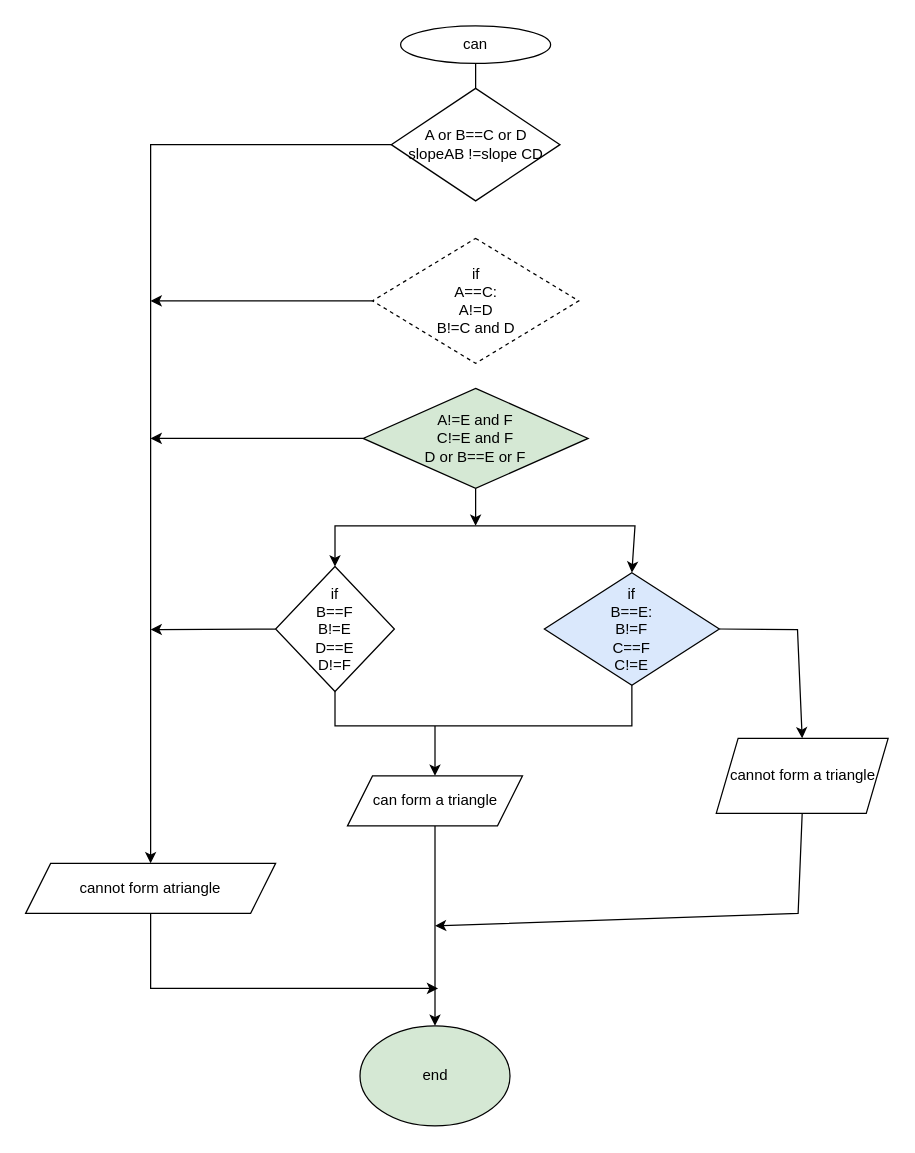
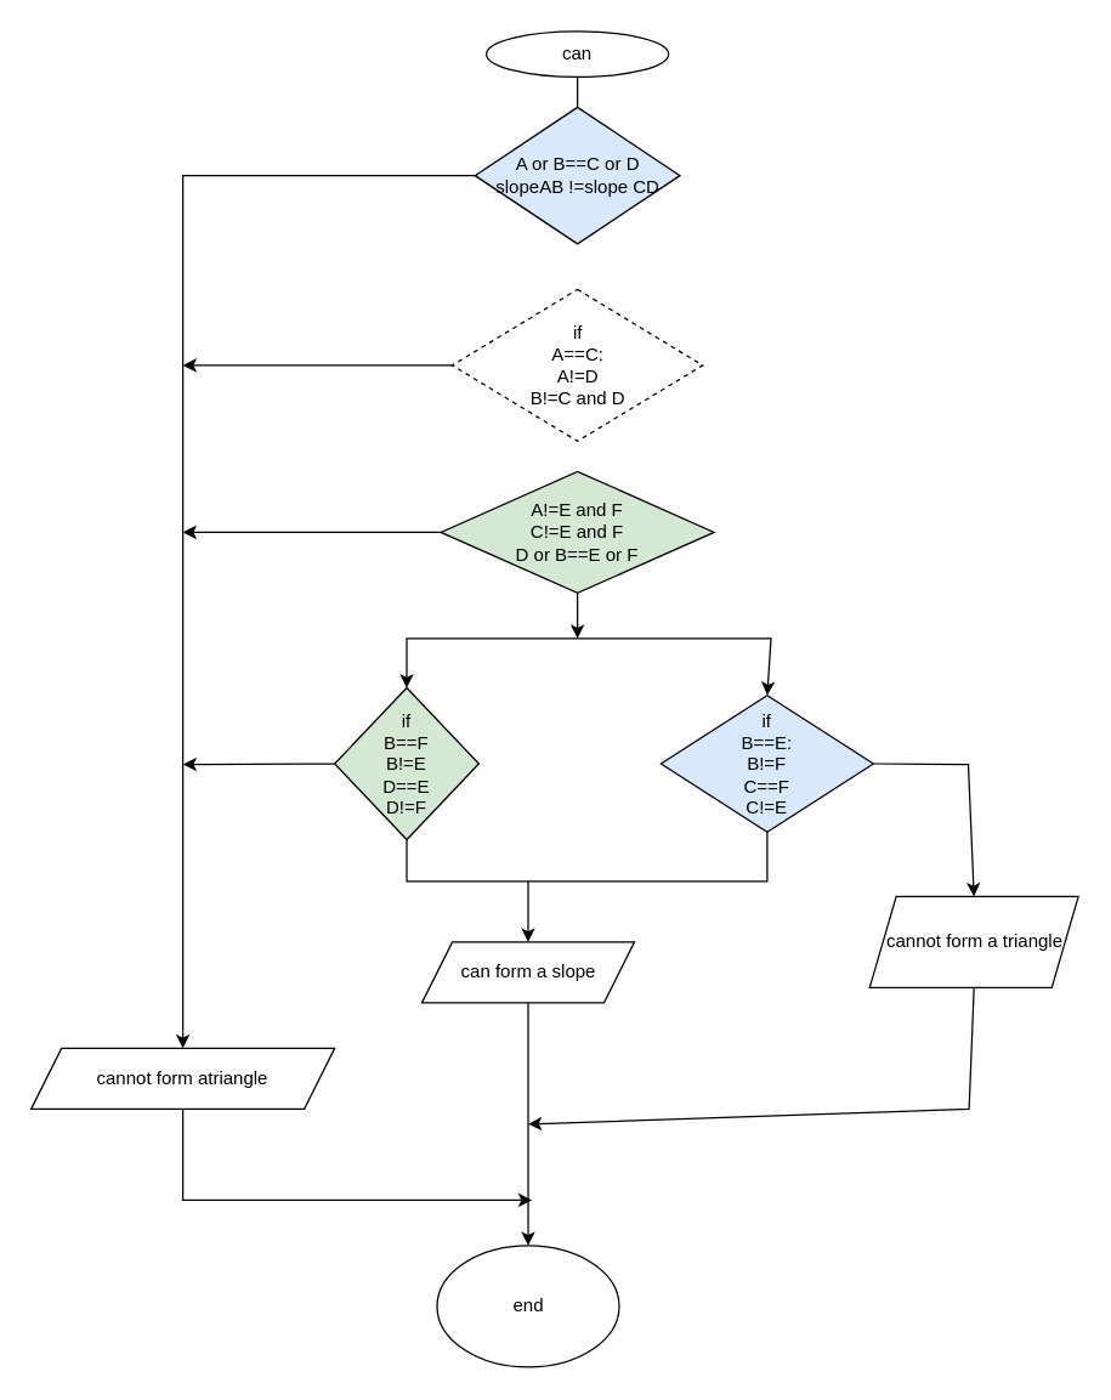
  <mxCell id="0" />
  <mxCell id="1" parent="0" />
  <mxCell id="2" value="can" style="ellipse;whiteSpace=wrap;html=1;" vertex="1" parent="1"><mxGeometry x="320" y="20" width="120" height="30" as="geometry" /></mxCell>
  <mxCell id="3" value="" style="endArrow=classic;html=1;rounded=0;exitX=0.5;exitY=1;exitDx=0;exitDy=0;" edge="1" parent="1" source="2"><mxGeometry width="50" height="50" relative="1" as="geometry"><mxPoint x="380" y="180" as="sourcePoint" /><mxPoint x="380" y="90" as="targetPoint" /></mxGeometry></mxCell>
- <mxCell id="4" value="A or B==C or D&lt;br&gt;slopeAB !=slope CD" style="rhombus;whiteSpace=wrap;html=1;" vertex="1" parent="1"><mxGeometry x="312.5" y="70" width="135" height="90" as="geometry" /></mxCell>
+ <mxCell id="4" value="A or B==C or D&lt;br&gt;slopeAB !=slope CD" style="rhombus;whiteSpace=wrap;html=1;fillColor=#dae8fc;" vertex="1" parent="1"><mxGeometry x="312.5" y="70" width="135" height="90" as="geometry" /></mxCell>
  <mxCell id="5" value="if&lt;br&gt;A==C:&lt;br&gt;A!=D&lt;br&gt;B!=C and D" style="rhombus;whiteSpace=wrap;html=1;dashed=1;" vertex="1" parent="1"><mxGeometry x="297.5" y="190" width="165" height="100" as="geometry" /></mxCell>
  <mxCell id="6" value="" style="endArrow=classic;html=1;rounded=0;exitX=0.5;exitY=1;exitDx=0;exitDy=0;startArrow=none;" edge="1" parent="1" source="25"><mxGeometry width="50" height="50" relative="1" as="geometry"><mxPoint x="230" y="390" as="sourcePoint" /><mxPoint x="380" y="360" as="targetPoint" /></mxGeometry></mxCell>
- <mxCell id="7" value="if&lt;br&gt;B==F&lt;br&gt;B!=E&lt;br&gt;D==E&lt;br&gt;D!=F" style="rhombus;whiteSpace=wrap;html=1;direction=south;" vertex="1" parent="1"><mxGeometry x="220" y="452.5" width="95" height="100" as="geometry" /></mxCell>
+ <mxCell id="7" value="if&lt;br&gt;B==F&lt;br&gt;B!=E&lt;br&gt;D==E&lt;br&gt;D!=F" style="rhombus;whiteSpace=wrap;html=1;direction=south;fillColor=#d5e8d4;" vertex="1" parent="1"><mxGeometry x="220" y="452.5" width="95" height="100" as="geometry" /></mxCell>
  <mxCell id="8" value="" style="endArrow=classic;html=1;rounded=0;exitX=0.5;exitY=1;exitDx=0;exitDy=0;" edge="1" parent="1" source="25"><mxGeometry width="50" height="50" relative="1" as="geometry"><mxPoint x="600" y="490" as="sourcePoint" /><mxPoint x="380" y="420" as="targetPoint" /></mxGeometry></mxCell>
  <mxCell id="9" value="if&lt;br&gt;B==E:&lt;br&gt;B!=F&lt;br&gt;C==F&lt;br&gt;C!=E" style="rhombus;whiteSpace=wrap;html=1;fillColor=#dae8fc;" vertex="1" parent="1"><mxGeometry x="435" y="457.5" width="140" height="90" as="geometry" /></mxCell>
  <mxCell id="10" value="" style="endArrow=classic;html=1;rounded=0;exitX=0;exitY=0.5;exitDx=0;exitDy=0;entryX=0.5;entryY=0;entryDx=0;entryDy=0;" edge="1" parent="1" source="4" target="13"><mxGeometry width="50" height="50" relative="1" as="geometry"><mxPoint x="170" y="170" as="sourcePoint" /><mxPoint x="-40" y="135" as="targetPoint" /><Array as="points"><mxPoint x="120" y="115" /></Array></mxGeometry></mxCell>
  <mxCell id="11" value="" style="endArrow=classic;html=1;rounded=0;exitX=0;exitY=0.5;exitDx=0;exitDy=0;" edge="1" parent="1" source="5"><mxGeometry width="50" height="50" relative="1" as="geometry"><mxPoint x="180" y="270" as="sourcePoint" /><mxPoint x="120" y="240" as="targetPoint" /></mxGeometry></mxCell>
  <mxCell id="12" value="" style="endArrow=classic;html=1;rounded=0;exitX=0;exitY=0.5;exitDx=0;exitDy=0;" edge="1" parent="1" source="25"><mxGeometry width="50" height="50" relative="1" as="geometry"><mxPoint x="150" y="400" as="sourcePoint" /><mxPoint x="120" y="350" as="targetPoint" /></mxGeometry></mxCell>
  <mxCell id="13" value="cannot form atriangle" style="shape=parallelogram;perimeter=parallelogramPerimeter;whiteSpace=wrap;html=1;fixedSize=1;" vertex="1" parent="1"><mxGeometry x="20" y="690" width="200" height="40" as="geometry" /></mxCell>
  <mxCell id="14" value="" style="endArrow=classic;html=1;rounded=0;exitX=0.5;exitY=1;exitDx=0;exitDy=0;" edge="1" parent="1" source="7"><mxGeometry width="50" height="50" relative="1" as="geometry"><mxPoint x="90" y="820" as="sourcePoint" /><mxPoint x="120" y="503" as="targetPoint" /></mxGeometry></mxCell>
  <mxCell id="15" value="" style="endArrow=none;html=1;rounded=0;exitX=1;exitY=0.5;exitDx=0;exitDy=0;entryX=0.5;entryY=1;entryDx=0;entryDy=0;" edge="1" parent="1" source="7" target="9"><mxGeometry width="50" height="50" relative="1" as="geometry"><mxPoint x="117.5" y="580" as="sourcePoint" /><mxPoint x="507.5" y="580" as="targetPoint" /><Array as="points"><mxPoint x="267.5" y="580" /><mxPoint x="505" y="580" /></Array></mxGeometry></mxCell>
  <mxCell id="16" value="" style="endArrow=classic;html=1;rounded=0;" edge="1" parent="1"><mxGeometry width="50" height="50" relative="1" as="geometry"><mxPoint x="347.5" y="580" as="sourcePoint" /><mxPoint x="347.5" y="620" as="targetPoint" /></mxGeometry></mxCell>
- <mxCell id="17" value="can form a triangle" style="shape=parallelogram;perimeter=parallelogramPerimeter;whiteSpace=wrap;html=1;fixedSize=1;" vertex="1" parent="1"><mxGeometry x="277.5" y="620" width="140" height="40" as="geometry" /></mxCell>
+ <mxCell id="17" value="can form a slope" style="shape=parallelogram;perimeter=parallelogramPerimeter;whiteSpace=wrap;html=1;fixedSize=1;" vertex="1" parent="1"><mxGeometry x="277.5" y="620" width="140" height="40" as="geometry" /></mxCell>
  <mxCell id="18" value="" style="endArrow=classic;html=1;rounded=0;exitX=0.5;exitY=1;exitDx=0;exitDy=0;" edge="1" parent="1" source="17"><mxGeometry width="50" height="50" relative="1" as="geometry"><mxPoint x="217.5" y="780" as="sourcePoint" /><mxPoint x="347.5" y="820" as="targetPoint" /></mxGeometry></mxCell>
- <mxCell id="19" value="end" style="ellipse;whiteSpace=wrap;html=1;fillColor=#d5e8d4;" vertex="1" parent="1"><mxGeometry x="287.5" y="820" width="120" height="80" as="geometry" /></mxCell>
+ <mxCell id="19" value="end" style="ellipse;whiteSpace=wrap;html=1;" vertex="1" parent="1"><mxGeometry x="287.5" y="820" width="120" height="80" as="geometry" /></mxCell>
  <mxCell id="20" value="" style="endArrow=classic;html=1;rounded=0;exitX=0.5;exitY=1;exitDx=0;exitDy=0;" edge="1" parent="1" source="13"><mxGeometry width="50" height="50" relative="1" as="geometry"><mxPoint x="50" y="860" as="sourcePoint" /><mxPoint x="350" y="790" as="targetPoint" /><Array as="points"><mxPoint x="120" y="790" /></Array></mxGeometry></mxCell>
  <mxCell id="21" value="" style="endArrow=classic;html=1;rounded=0;exitX=1;exitY=0.5;exitDx=0;exitDy=0;entryX=0.5;entryY=0;entryDx=0;entryDy=0;" edge="1" parent="1" source="9" target="22"><mxGeometry width="50" height="50" relative="1" as="geometry"><mxPoint x="717.5" y="620" as="sourcePoint" /><mxPoint x="707.5" y="505" as="targetPoint" /><Array as="points"><mxPoint x="637.5" y="503" /></Array></mxGeometry></mxCell>
  <mxCell id="22" value="cannot form a triangle" style="shape=parallelogram;perimeter=parallelogramPerimeter;whiteSpace=wrap;html=1;fixedSize=1;size=17.5;" vertex="1" parent="1"><mxGeometry x="572.5" y="590" width="137.5" height="60" as="geometry" /></mxCell>
  <mxCell id="23" value="" style="endArrow=classic;html=1;rounded=0;exitX=0.5;exitY=1;exitDx=0;exitDy=0;" edge="1" parent="1" source="22"><mxGeometry width="50" height="50" relative="1" as="geometry"><mxPoint x="640" y="660" as="sourcePoint" /><mxPoint x="347.5" y="740" as="targetPoint" /><Array as="points"><mxPoint x="638" y="730" /></Array></mxGeometry></mxCell>
  <mxCell id="24" value="" style="endArrow=classic;startArrow=classic;html=1;rounded=0;exitX=0;exitY=0.5;exitDx=0;exitDy=0;entryX=0.5;entryY=0;entryDx=0;entryDy=0;" edge="1" parent="1" source="7" target="9"><mxGeometry width="50" height="50" relative="1" as="geometry"><mxPoint x="177.5" y="620" as="sourcePoint" /><mxPoint x="517.5" y="470" as="targetPoint" /><Array as="points"><mxPoint x="267.5" y="420" /><mxPoint x="507.5" y="420" /></Array></mxGeometry></mxCell>
  <mxCell id="25" value="A!=E and F&lt;br&gt;C!=E and F&lt;br&gt;D or B==E or F" style="rhombus;whiteSpace=wrap;html=1;fillColor=#d5e8d4;" vertex="1" parent="1"><mxGeometry x="290" y="310" width="180" height="80" as="geometry" /></mxCell>
